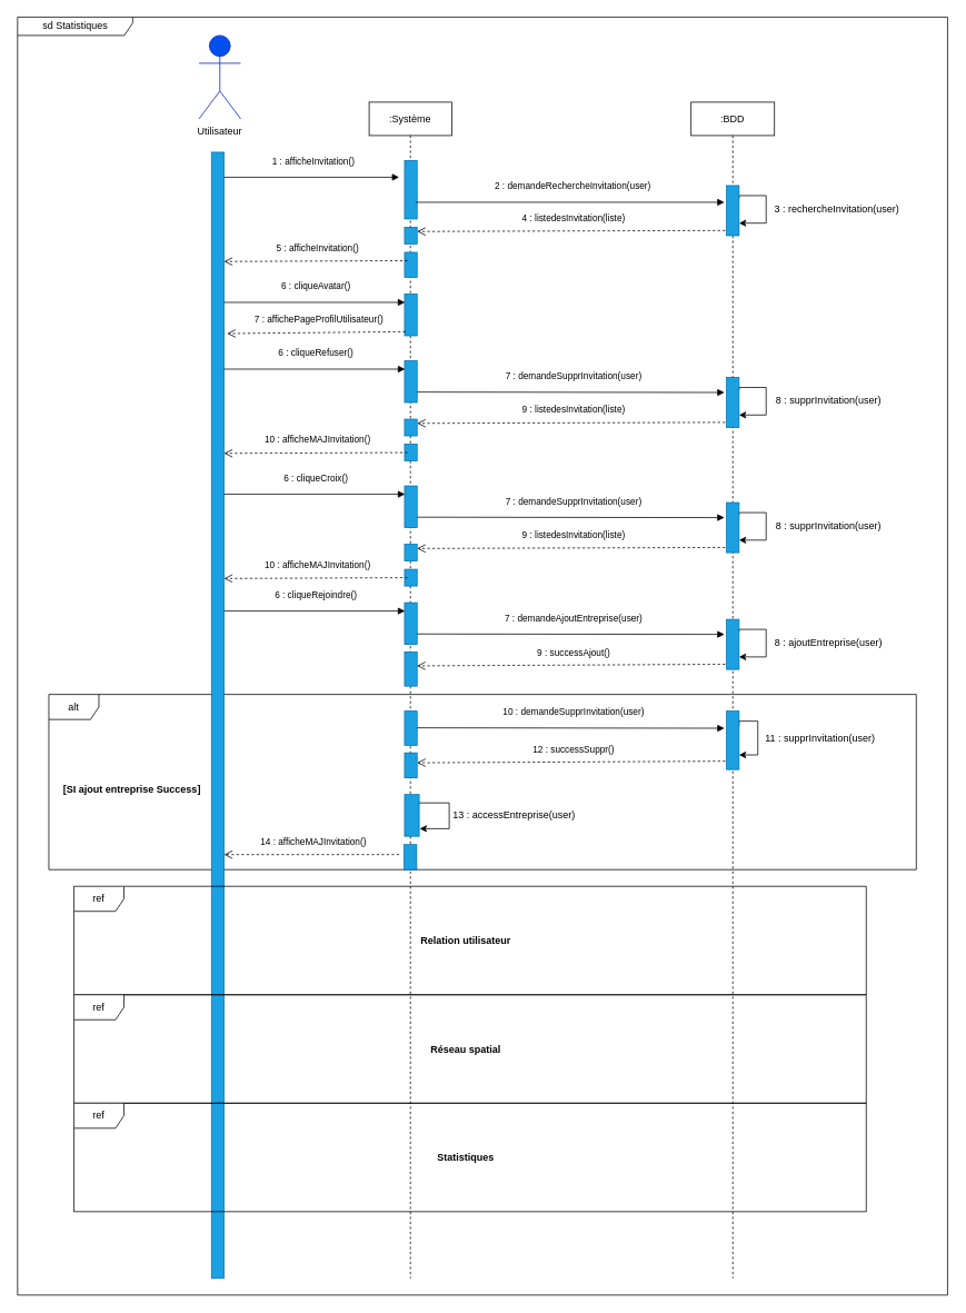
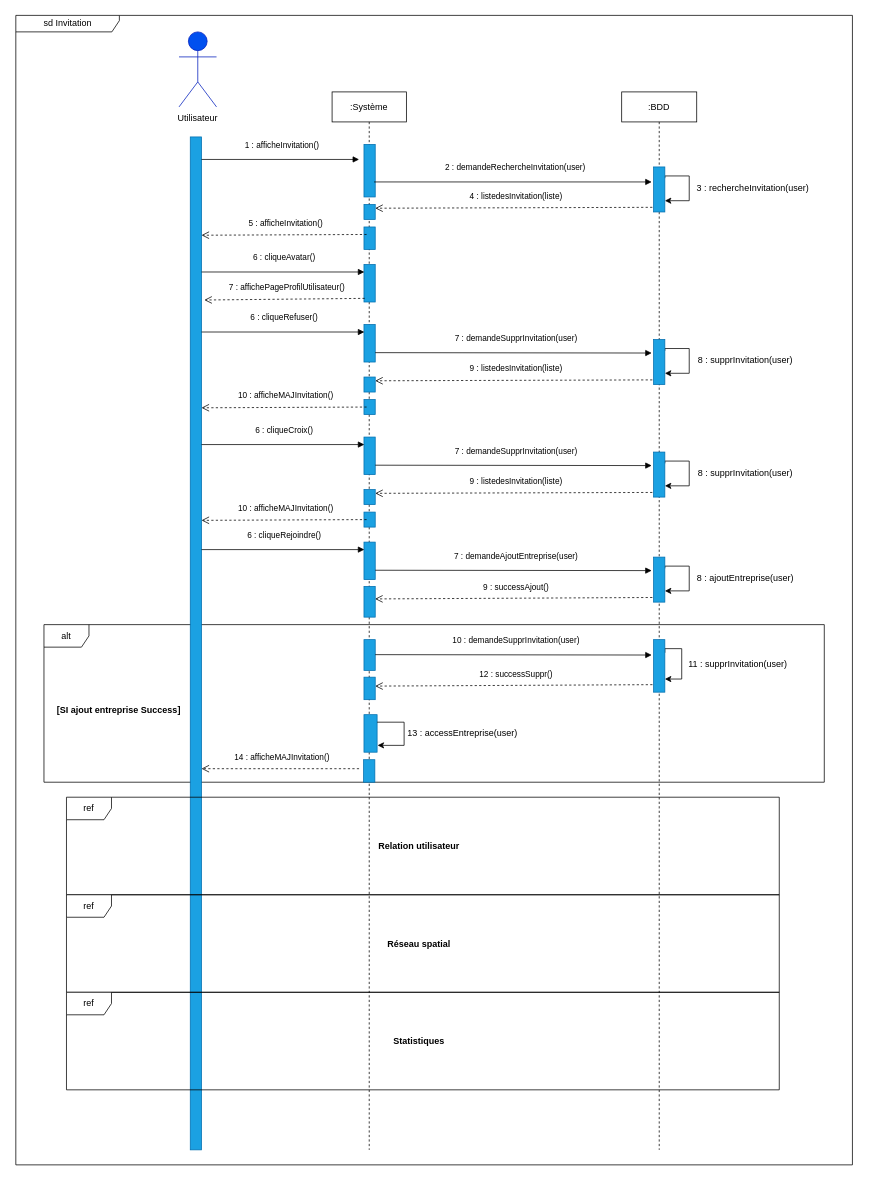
  <mxCell id="0" />
  <mxCell id="1" parent="0" />
  <mxCell id="2" value="alt" style="shape=umlFrame;whiteSpace=wrap;html=1;" vertex="1" parent="1"><mxGeometry x="58" y="832" width="1040" height="210" as="geometry" /></mxCell>
  <mxCell id="3" value="&lt;b&gt;Utilisateur&lt;/b&gt;" style="shape=umlActor;verticalLabelPosition=bottom;verticalAlign=top;html=1;fillColor=#0050ef;fontColor=#ffffff;strokeColor=#001DBC;" vertex="1" parent="1"><mxGeometry x="238" y="42" width="50" height="100" as="geometry" /></mxCell>
  <mxCell id="4" value="Utilisateur" style="text;html=1;strokeColor=none;fillColor=none;align=center;verticalAlign=middle;whiteSpace=wrap;rounded=0;" vertex="1" parent="1"><mxGeometry x="233" y="142" width="60" height="30" as="geometry" /></mxCell>
  <mxCell id="5" value=":Système" style="shape=umlLifeline;perimeter=lifelinePerimeter;whiteSpace=wrap;html=1;container=1;collapsible=0;recursiveResize=0;outlineConnect=0;" vertex="1" parent="1"><mxGeometry x="442" y="122" width="99" height="1410" as="geometry" /></mxCell>
  <mxCell id="6" value="" style="rounded=0;whiteSpace=wrap;html=1;fillColor=#1ba1e2;fontColor=#ffffff;strokeColor=#006EAF;" vertex="1" parent="5"><mxGeometry x="42.5" y="180" width="15" height="30" as="geometry" /></mxCell>
  <mxCell id="7" value="" style="rounded=0;whiteSpace=wrap;html=1;fillColor=#1ba1e2;fontColor=#ffffff;strokeColor=#006EAF;" vertex="1" parent="5"><mxGeometry x="42.5" y="150" width="15" height="20" as="geometry" /></mxCell>
  <mxCell id="8" value="" style="rounded=0;whiteSpace=wrap;html=1;fillColor=#1ba1e2;fontColor=#ffffff;strokeColor=#006EAF;" vertex="1" parent="5"><mxGeometry x="42.5" y="230" width="15" height="50" as="geometry" /></mxCell>
  <mxCell id="9" value="" style="rounded=0;whiteSpace=wrap;html=1;fillColor=#1ba1e2;fontColor=#ffffff;strokeColor=#006EAF;" vertex="1" parent="5"><mxGeometry x="42.5" y="310" width="15" height="50" as="geometry" /></mxCell>
  <mxCell id="10" value="" style="rounded=0;whiteSpace=wrap;html=1;fillColor=#1ba1e2;fontColor=#ffffff;strokeColor=#006EAF;" vertex="1" parent="5"><mxGeometry x="42.5" y="380" width="15" height="20" as="geometry" /></mxCell>
  <mxCell id="11" value="" style="rounded=0;whiteSpace=wrap;html=1;fillColor=#1ba1e2;fontColor=#ffffff;strokeColor=#006EAF;" vertex="1" parent="5"><mxGeometry x="42.5" y="410" width="15" height="20" as="geometry" /></mxCell>
  <mxCell id="12" value="" style="rounded=0;whiteSpace=wrap;html=1;fillColor=#1ba1e2;fontColor=#ffffff;strokeColor=#006EAF;" vertex="1" parent="5"><mxGeometry x="42.5" y="460" width="15" height="50" as="geometry" /></mxCell>
  <mxCell id="13" value="" style="rounded=0;whiteSpace=wrap;html=1;fillColor=#1ba1e2;fontColor=#ffffff;strokeColor=#006EAF;" vertex="1" parent="5"><mxGeometry x="42.5" y="530" width="15" height="20" as="geometry" /></mxCell>
  <mxCell id="14" value="" style="rounded=0;whiteSpace=wrap;html=1;fillColor=#1ba1e2;fontColor=#ffffff;strokeColor=#006EAF;" vertex="1" parent="5"><mxGeometry x="42.5" y="560" width="15" height="20" as="geometry" /></mxCell>
  <mxCell id="15" value="" style="rounded=0;whiteSpace=wrap;html=1;fillColor=#1ba1e2;fontColor=#ffffff;strokeColor=#006EAF;" vertex="1" parent="5"><mxGeometry x="42.5" y="600" width="15" height="50" as="geometry" /></mxCell>
  <mxCell id="16" value="" style="rounded=0;whiteSpace=wrap;html=1;fillColor=#1ba1e2;fontColor=#ffffff;strokeColor=#006EAF;" vertex="1" parent="5"><mxGeometry x="42.5" y="659" width="15" height="41" as="geometry" /></mxCell>
  <mxCell id="17" value="" style="rounded=0;whiteSpace=wrap;html=1;fillColor=#1ba1e2;fontColor=#ffffff;strokeColor=#006EAF;" vertex="1" parent="5"><mxGeometry x="42.5" y="730" width="15" height="41" as="geometry" /></mxCell>
  <mxCell id="18" value="" style="rounded=0;whiteSpace=wrap;html=1;fillColor=#1ba1e2;fontColor=#ffffff;strokeColor=#006EAF;" vertex="1" parent="5"><mxGeometry x="42.5" y="780" width="15" height="30" as="geometry" /></mxCell>
  <mxCell id="19" value="" style="rounded=0;whiteSpace=wrap;html=1;fillColor=#1ba1e2;fontColor=#ffffff;strokeColor=#006EAF;" vertex="1" parent="5"><mxGeometry x="42.5" y="830" width="17.5" height="50" as="geometry" /></mxCell>
  <mxCell id="20" style="edgeStyle=orthogonalEdgeStyle;rounded=0;orthogonalLoop=1;jettySize=auto;html=1;entryX=1.038;entryY=0.818;entryDx=0;entryDy=0;entryPerimeter=0;" edge="1" parent="5" source="19" target="19"><mxGeometry relative="1" as="geometry"><Array as="points"><mxPoint x="96" y="840" /><mxPoint x="96" y="870" /><mxPoint x="61" y="870" /></Array></mxGeometry></mxCell>
  <mxCell id="21" value="" style="rounded=0;whiteSpace=wrap;html=1;fillColor=#1ba1e2;fontColor=#ffffff;strokeColor=#006EAF;" vertex="1" parent="5"><mxGeometry x="42" y="890" width="15" height="30" as="geometry" /></mxCell>
  <mxCell id="22" value=":BDD" style="shape=umlLifeline;perimeter=lifelinePerimeter;whiteSpace=wrap;html=1;container=1;collapsible=0;recursiveResize=0;outlineConnect=0;" vertex="1" parent="1"><mxGeometry x="828" y="122" width="100" height="1410" as="geometry" /></mxCell>
  <mxCell id="23" style="edgeStyle=orthogonalEdgeStyle;rounded=0;orthogonalLoop=1;jettySize=auto;html=1;exitX=1;exitY=0.25;exitDx=0;exitDy=0;entryX=1;entryY=0.75;entryDx=0;entryDy=0;" edge="1" parent="22" source="24" target="24"><mxGeometry relative="1" as="geometry"><Array as="points"><mxPoint x="58" y="112" /><mxPoint x="90" y="112" /><mxPoint x="90" y="145" /></Array></mxGeometry></mxCell>
  <mxCell id="24" value="" style="rounded=0;whiteSpace=wrap;html=1;fillColor=#1ba1e2;fontColor=#ffffff;strokeColor=#006EAF;" vertex="1" parent="22"><mxGeometry x="42.5" y="100" width="15" height="60" as="geometry" /></mxCell>
  <mxCell id="25" style="edgeStyle=orthogonalEdgeStyle;rounded=0;orthogonalLoop=1;jettySize=auto;html=1;exitX=1;exitY=0.25;exitDx=0;exitDy=0;entryX=1;entryY=0.75;entryDx=0;entryDy=0;" edge="1" source="26" target="26" parent="22"><mxGeometry relative="1" as="geometry"><Array as="points"><mxPoint x="58" y="342" /><mxPoint x="90" y="342" /><mxPoint x="90" y="375" /></Array></mxGeometry></mxCell>
  <mxCell id="26" value="" style="rounded=0;whiteSpace=wrap;html=1;fillColor=#1ba1e2;fontColor=#ffffff;strokeColor=#006EAF;" vertex="1" parent="22"><mxGeometry x="42.5" y="330" width="15" height="60" as="geometry" /></mxCell>
  <mxCell id="27" style="edgeStyle=orthogonalEdgeStyle;rounded=0;orthogonalLoop=1;jettySize=auto;html=1;exitX=1;exitY=0.25;exitDx=0;exitDy=0;entryX=1;entryY=0.75;entryDx=0;entryDy=0;" edge="1" source="28" target="28" parent="22"><mxGeometry relative="1" as="geometry"><Array as="points"><mxPoint x="58" y="492" /><mxPoint x="90" y="492" /><mxPoint x="90" y="525" /></Array></mxGeometry></mxCell>
  <mxCell id="28" value="" style="rounded=0;whiteSpace=wrap;html=1;fillColor=#1ba1e2;fontColor=#ffffff;strokeColor=#006EAF;" vertex="1" parent="22"><mxGeometry x="42.5" y="480" width="15" height="60" as="geometry" /></mxCell>
  <mxCell id="29" style="edgeStyle=orthogonalEdgeStyle;rounded=0;orthogonalLoop=1;jettySize=auto;html=1;exitX=1;exitY=0.25;exitDx=0;exitDy=0;entryX=1;entryY=0.75;entryDx=0;entryDy=0;" edge="1" source="30" target="30" parent="22"><mxGeometry relative="1" as="geometry"><Array as="points"><mxPoint x="58" y="632" /><mxPoint x="90" y="632" /><mxPoint x="90" y="665" /></Array></mxGeometry></mxCell>
  <mxCell id="30" value="" style="rounded=0;whiteSpace=wrap;html=1;fillColor=#1ba1e2;fontColor=#ffffff;strokeColor=#006EAF;" vertex="1" parent="22"><mxGeometry x="42.5" y="620" width="15" height="60" as="geometry" /></mxCell>
  <mxCell id="31" style="edgeStyle=orthogonalEdgeStyle;rounded=0;orthogonalLoop=1;jettySize=auto;html=1;exitX=1;exitY=0.25;exitDx=0;exitDy=0;entryX=1;entryY=0.75;entryDx=0;entryDy=0;" edge="1" source="32" target="32" parent="22"><mxGeometry relative="1" as="geometry"><Array as="points"><mxPoint x="58" y="742" /><mxPoint x="80" y="742" /><mxPoint x="80" y="783" /></Array></mxGeometry></mxCell>
  <mxCell id="32" value="" style="rounded=0;whiteSpace=wrap;html=1;fillColor=#1ba1e2;fontColor=#ffffff;strokeColor=#006EAF;" vertex="1" parent="22"><mxGeometry x="42.5" y="730" width="15" height="70" as="geometry" /></mxCell>
  <mxCell id="33" value="" style="rounded=0;whiteSpace=wrap;html=1;fillColor=#1ba1e2;fontColor=#ffffff;strokeColor=#006EAF;" vertex="1" parent="1"><mxGeometry x="253" y="182" width="15" height="1350" as="geometry" /></mxCell>
  <mxCell id="34" value="" style="rounded=0;whiteSpace=wrap;html=1;fillColor=#1ba1e2;fontColor=#ffffff;strokeColor=#006EAF;" vertex="1" parent="1"><mxGeometry x="484.5" y="192" width="15" height="70" as="geometry" /></mxCell>
  <mxCell id="35" value="1 : afficheInvitation()" style="html=1;verticalAlign=bottom;endArrow=block;rounded=0;" edge="1" parent="1"><mxGeometry x="0.016" y="10" width="80" relative="1" as="geometry"><mxPoint x="268" y="212" as="sourcePoint" /><mxPoint x="478" y="212" as="targetPoint" /><mxPoint as="offset" /></mxGeometry></mxCell>
  <mxCell id="36" value="2 : demandeRechercheInvitation(user)" style="html=1;verticalAlign=bottom;endArrow=block;rounded=0;" edge="1" parent="1"><mxGeometry x="0.016" y="10" width="80" relative="1" as="geometry"><mxPoint x="498" y="242" as="sourcePoint" /><mxPoint x="868" y="242" as="targetPoint" /><mxPoint as="offset" /></mxGeometry></mxCell>
  <mxCell id="37" value="3 : rechercheInvitation(user)" style="text;html=1;strokeColor=none;fillColor=none;align=center;verticalAlign=middle;whiteSpace=wrap;rounded=0;" vertex="1" parent="1"><mxGeometry x="908" y="235" width="190" height="30" as="geometry" /></mxCell>
  <mxCell id="38" value="4 : listedesInvitation(liste)" style="html=1;verticalAlign=bottom;endArrow=open;dashed=1;endSize=8;rounded=0;exitX=-0.111;exitY=0.897;exitDx=0;exitDy=0;exitPerimeter=0;entryX=1;entryY=0.25;entryDx=0;entryDy=0;" edge="1" parent="1" source="24" target="7"><mxGeometry x="-0.016" y="-6" relative="1" as="geometry"><mxPoint x="880.5" y="557" as="sourcePoint" /><mxPoint x="568" y="276" as="targetPoint" /><mxPoint as="offset" /></mxGeometry></mxCell>
  <mxCell id="39" value="5 : afficheInvitation()" style="html=1;verticalAlign=bottom;endArrow=open;dashed=1;endSize=8;rounded=0;" edge="1" parent="1"><mxGeometry x="-0.016" y="-6" relative="1" as="geometry"><mxPoint x="488" y="312" as="sourcePoint" /><mxPoint x="268" y="313" as="targetPoint" /><mxPoint as="offset" /></mxGeometry></mxCell>
  <mxCell id="40" value="ref" style="shape=umlFrame;whiteSpace=wrap;html=1;" vertex="1" parent="1"><mxGeometry x="88" y="1062" width="950" height="130" as="geometry" /></mxCell>
  <mxCell id="41" value="Relation utilisateur" style="text;align=center;fontStyle=1;verticalAlign=middle;spacingLeft=3;spacingRight=3;strokeColor=none;rotatable=0;points=[[0,0.5],[1,0.5]];portConstraint=eastwest;" vertex="1" parent="1"><mxGeometry x="518" y="1114" width="80" height="26" as="geometry" /></mxCell>
  <mxCell id="42" value="ref" style="shape=umlFrame;whiteSpace=wrap;html=1;" vertex="1" parent="1"><mxGeometry x="88" y="1192" width="950" height="130" as="geometry" /></mxCell>
  <mxCell id="43" value="Réseau spatial" style="text;align=center;fontStyle=1;verticalAlign=middle;spacingLeft=3;spacingRight=3;strokeColor=none;rotatable=0;points=[[0,0.5],[1,0.5]];portConstraint=eastwest;" vertex="1" parent="1"><mxGeometry x="518" y="1244" width="80" height="26" as="geometry" /></mxCell>
  <mxCell id="44" value="ref" style="shape=umlFrame;whiteSpace=wrap;html=1;" vertex="1" parent="1"><mxGeometry x="88" y="1322" width="950" height="130" as="geometry" /></mxCell>
  <mxCell id="45" value="Statistiques" style="text;align=center;fontStyle=1;verticalAlign=middle;spacingLeft=3;spacingRight=3;strokeColor=none;rotatable=0;points=[[0,0.5],[1,0.5]];portConstraint=eastwest;" vertex="1" parent="1"><mxGeometry x="518" y="1374" width="80" height="26" as="geometry" /></mxCell>
  <mxCell id="46" value="6 : cliqueAvatar()" style="html=1;verticalAlign=bottom;endArrow=block;rounded=0;" edge="1" parent="1"><mxGeometry x="0.016" y="10" width="80" relative="1" as="geometry"><mxPoint x="268" y="362" as="sourcePoint" /><mxPoint x="485" y="362" as="targetPoint" /><mxPoint as="offset" /></mxGeometry></mxCell>
  <mxCell id="47" value="&amp;nbsp;7 : affichePageProfilUtilisateur()" style="html=1;verticalAlign=bottom;endArrow=open;dashed=1;endSize=8;rounded=0;exitX=0.067;exitY=0.903;exitDx=0;exitDy=0;exitPerimeter=0;entryX=1.247;entryY=0.161;entryDx=0;entryDy=0;entryPerimeter=0;" edge="1" parent="1" source="8" target="33"><mxGeometry x="-0.016" y="-6" relative="1" as="geometry"><mxPoint x="484.5" y="392" as="sourcePoint" /><mxPoint x="278" y="397" as="targetPoint" /><mxPoint as="offset" /></mxGeometry></mxCell>
  <mxCell id="48" value="6 : cliqueRefuser()" style="html=1;verticalAlign=bottom;endArrow=block;rounded=0;" edge="1" parent="1"><mxGeometry x="0.016" y="10" width="80" relative="1" as="geometry"><mxPoint x="268" y="442" as="sourcePoint" /><mxPoint x="485" y="442" as="targetPoint" /><mxPoint as="offset" /></mxGeometry></mxCell>
  <mxCell id="49" value="8 : supprInvitation(user)" style="text;html=1;strokeColor=none;fillColor=none;align=center;verticalAlign=middle;whiteSpace=wrap;rounded=0;" vertex="1" parent="1"><mxGeometry x="918" y="465" width="150" height="30" as="geometry" /></mxCell>
  <mxCell id="50" value="7 : demandeSupprInvitation(user)" style="html=1;verticalAlign=bottom;endArrow=block;rounded=0;exitX=1;exitY=0.75;exitDx=0;exitDy=0;" edge="1" parent="1" source="9"><mxGeometry x="0.016" y="10" width="80" relative="1" as="geometry"><mxPoint x="519.5" y="475" as="sourcePoint" /><mxPoint x="868" y="470" as="targetPoint" /><mxPoint as="offset" /></mxGeometry></mxCell>
  <mxCell id="51" value="9 : listedesInvitation(liste)" style="html=1;verticalAlign=bottom;endArrow=open;dashed=1;endSize=8;rounded=0;exitX=-0.111;exitY=0.897;exitDx=0;exitDy=0;exitPerimeter=0;entryX=1;entryY=0.25;entryDx=0;entryDy=0;" edge="1" target="10" parent="1"><mxGeometry x="-0.016" y="-6" relative="1" as="geometry"><mxPoint x="868.835" y="505.82" as="sourcePoint" /><mxPoint x="568" y="506" as="targetPoint" /><mxPoint as="offset" /></mxGeometry></mxCell>
  <mxCell id="52" value="10 : afficheMAJInvitation()" style="html=1;verticalAlign=bottom;endArrow=open;dashed=1;endSize=8;rounded=0;" edge="1" parent="1"><mxGeometry x="-0.016" y="-6" relative="1" as="geometry"><mxPoint x="488" y="542" as="sourcePoint" /><mxPoint x="268" y="543" as="targetPoint" /><mxPoint as="offset" /></mxGeometry></mxCell>
  <mxCell id="53" value="6 : cliqueCroix()" style="html=1;verticalAlign=bottom;endArrow=block;rounded=0;" edge="1" parent="1"><mxGeometry x="0.016" y="10" width="80" relative="1" as="geometry"><mxPoint x="268" y="592" as="sourcePoint" /><mxPoint x="485" y="592" as="targetPoint" /><mxPoint as="offset" /></mxGeometry></mxCell>
  <mxCell id="54" value="8 : supprInvitation(user)" style="text;html=1;strokeColor=none;fillColor=none;align=center;verticalAlign=middle;whiteSpace=wrap;rounded=0;" vertex="1" parent="1"><mxGeometry x="918" y="615" width="150" height="30" as="geometry" /></mxCell>
  <mxCell id="55" value="7 : demandeSupprInvitation(user)" style="html=1;verticalAlign=bottom;endArrow=block;rounded=0;exitX=1;exitY=0.75;exitDx=0;exitDy=0;" edge="1" source="12" parent="1"><mxGeometry x="0.016" y="10" width="80" relative="1" as="geometry"><mxPoint x="519.5" y="625" as="sourcePoint" /><mxPoint x="868" y="620" as="targetPoint" /><mxPoint as="offset" /></mxGeometry></mxCell>
  <mxCell id="56" value="9 : listedesInvitation(liste)" style="html=1;verticalAlign=bottom;endArrow=open;dashed=1;endSize=8;rounded=0;exitX=-0.111;exitY=0.897;exitDx=0;exitDy=0;exitPerimeter=0;entryX=1;entryY=0.25;entryDx=0;entryDy=0;" edge="1" target="13" parent="1"><mxGeometry x="-0.016" y="-6" relative="1" as="geometry"><mxPoint x="868.835" y="655.82" as="sourcePoint" /><mxPoint x="568" y="656" as="targetPoint" /><mxPoint as="offset" /></mxGeometry></mxCell>
  <mxCell id="57" value="10 : afficheMAJInvitation()" style="html=1;verticalAlign=bottom;endArrow=open;dashed=1;endSize=8;rounded=0;" edge="1" parent="1"><mxGeometry x="-0.016" y="-6" relative="1" as="geometry"><mxPoint x="488" y="692" as="sourcePoint" /><mxPoint x="268" y="693" as="targetPoint" /><mxPoint as="offset" /></mxGeometry></mxCell>
  <mxCell id="58" value="6 : cliqueRejoindre()" style="html=1;verticalAlign=bottom;endArrow=block;rounded=0;" edge="1" parent="1"><mxGeometry x="0.016" y="10" width="80" relative="1" as="geometry"><mxPoint x="268" y="732" as="sourcePoint" /><mxPoint x="485" y="732" as="targetPoint" /><mxPoint as="offset" /></mxGeometry></mxCell>
  <mxCell id="59" value="8 : ajoutEntreprise(user)" style="text;html=1;strokeColor=none;fillColor=none;align=center;verticalAlign=middle;whiteSpace=wrap;rounded=0;" vertex="1" parent="1"><mxGeometry x="918" y="755" width="150" height="30" as="geometry" /></mxCell>
  <mxCell id="60" value="7 : demandeAjoutEntreprise(user)" style="html=1;verticalAlign=bottom;endArrow=block;rounded=0;exitX=1;exitY=0.75;exitDx=0;exitDy=0;" edge="1" source="15" parent="1"><mxGeometry x="0.016" y="10" width="80" relative="1" as="geometry"><mxPoint x="519.5" y="765" as="sourcePoint" /><mxPoint x="868" y="760" as="targetPoint" /><mxPoint as="offset" /></mxGeometry></mxCell>
  <mxCell id="61" value="9 : successAjout()" style="html=1;verticalAlign=bottom;endArrow=open;dashed=1;endSize=8;rounded=0;exitX=-0.111;exitY=0.897;exitDx=0;exitDy=0;exitPerimeter=0;entryX=0.989;entryY=0.408;entryDx=0;entryDy=0;entryPerimeter=0;" edge="1" target="16" parent="1"><mxGeometry x="-0.016" y="-6" relative="1" as="geometry"><mxPoint x="868.835" y="795.82" as="sourcePoint" /><mxPoint x="568" y="796" as="targetPoint" /><mxPoint as="offset" /></mxGeometry></mxCell>
  <mxCell id="62" value="11 : supprInvitation(user)" style="text;html=1;strokeColor=none;fillColor=none;align=center;verticalAlign=middle;whiteSpace=wrap;rounded=0;" vertex="1" parent="1"><mxGeometry x="908" y="870" width="150" height="30" as="geometry" /></mxCell>
  <mxCell id="63" value="10 : demandeSupprInvitation(user)" style="html=1;verticalAlign=bottom;endArrow=block;rounded=0;exitX=1;exitY=0.75;exitDx=0;exitDy=0;" edge="1" parent="1"><mxGeometry x="0.016" y="10" width="80" relative="1" as="geometry"><mxPoint x="499.5" y="872" as="sourcePoint" /><mxPoint x="868" y="872.5" as="targetPoint" /><mxPoint as="offset" /></mxGeometry></mxCell>
  <mxCell id="64" value="12 : successSuppr()" style="html=1;verticalAlign=bottom;endArrow=open;dashed=1;endSize=8;rounded=0;exitX=-0.111;exitY=0.897;exitDx=0;exitDy=0;exitPerimeter=0;entryX=0.989;entryY=0.408;entryDx=0;entryDy=0;entryPerimeter=0;" edge="1" parent="1"><mxGeometry x="-0.016" y="-6" relative="1" as="geometry"><mxPoint x="868.995" y="912" as="sourcePoint" /><mxPoint x="499.495" y="913.908" as="targetPoint" /><mxPoint as="offset" /></mxGeometry></mxCell>
  <mxCell id="65" value="13 : accessEntreprise(user)" style="text;html=1;strokeColor=none;fillColor=none;align=center;verticalAlign=middle;whiteSpace=wrap;rounded=0;" vertex="1" parent="1"><mxGeometry x="541" y="962" width="150" height="30" as="geometry" /></mxCell>
  <mxCell id="66" value="[SI ajout entreprise Success]" style="text;align=center;fontStyle=1;verticalAlign=middle;spacingLeft=3;spacingRight=3;strokeColor=none;rotatable=0;points=[[0,0.5],[1,0.5]];portConstraint=eastwest;" vertex="1" parent="1"><mxGeometry x="118" y="932" width="80" height="26" as="geometry" /></mxCell>
  <mxCell id="67" value="14 : afficheMAJInvitation()" style="html=1;verticalAlign=bottom;endArrow=open;dashed=1;endSize=8;rounded=0;" edge="1" parent="1"><mxGeometry x="-0.016" y="-6" relative="1" as="geometry"><mxPoint x="478" y="1024" as="sourcePoint" /><mxPoint x="268" y="1024" as="targetPoint" /><mxPoint as="offset" /></mxGeometry></mxCell>
- <mxCell id="68" value="sd Statistiques" style="shape=umlFrame;whiteSpace=wrap;html=1;width=138;height=22;" vertex="1" parent="1"><mxGeometry x="20.5" y="20" width="1115" height="1532" as="geometry" /></mxCell>
+ <mxCell id="68" value="sd Invitation" style="shape=umlFrame;whiteSpace=wrap;html=1;width=138;height=22;" vertex="1" parent="1"><mxGeometry x="20.5" y="20" width="1115" height="1532" as="geometry" /></mxCell>
